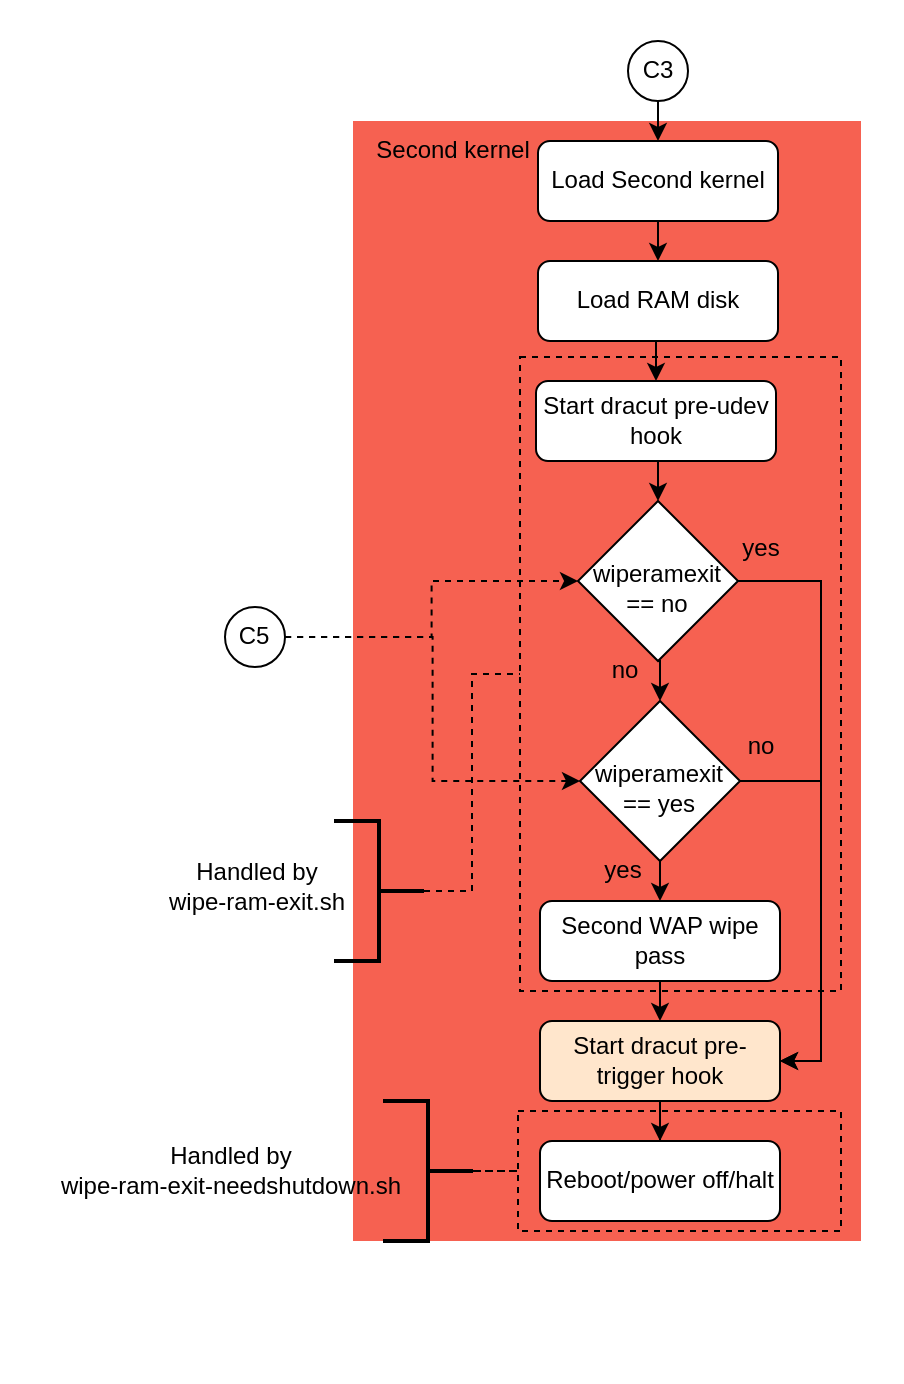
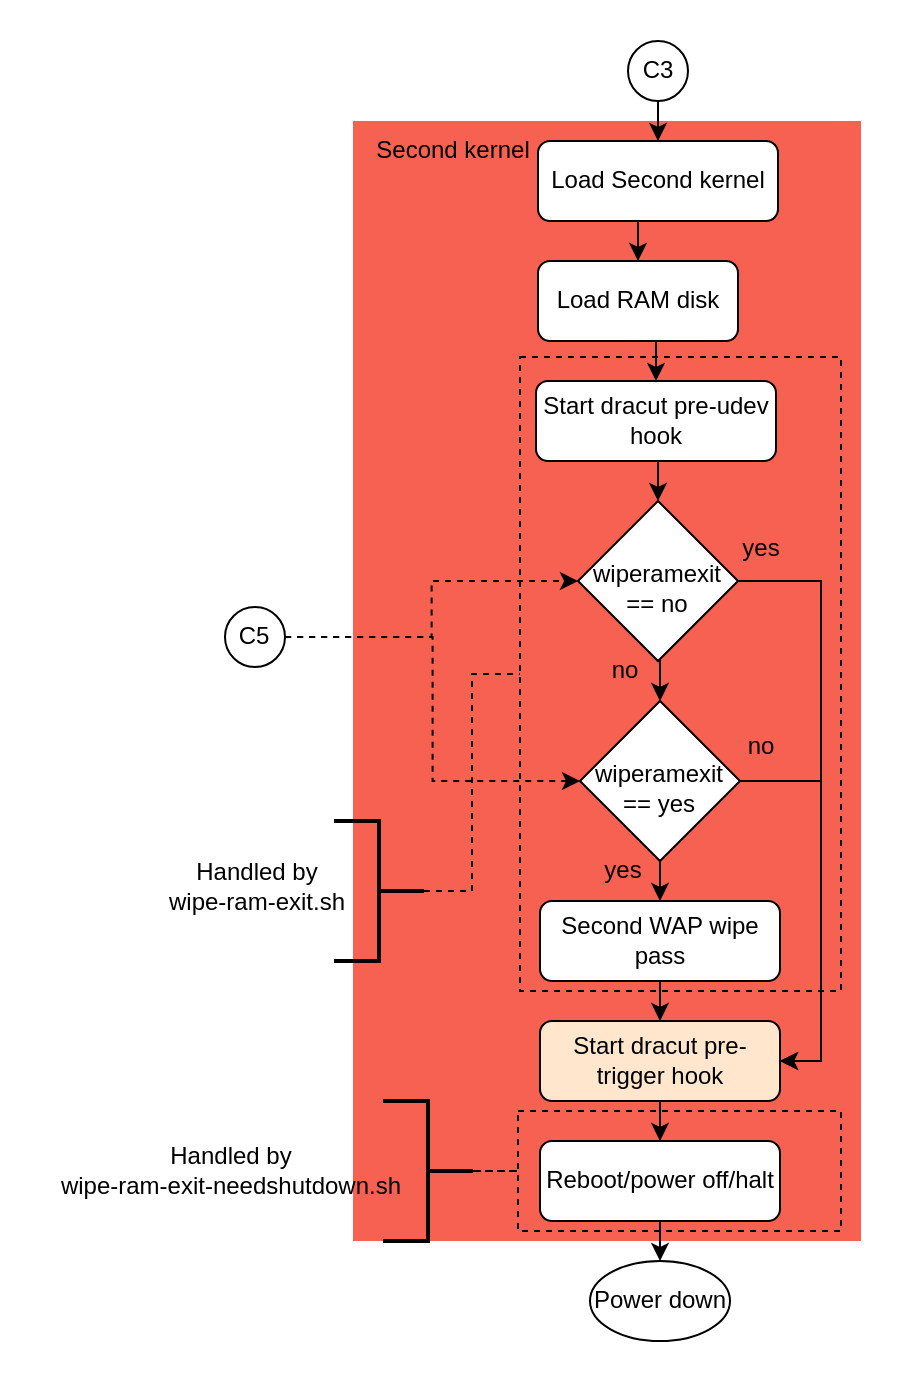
  <mxCell id="0" />
  <mxCell id="1" parent="0" />
  <mxCell id="2" value="" style="rounded=0;whiteSpace=wrap;html=1;strokeColor=none;fillColor=light-dark(#f66151, #ededed);" vertex="1" parent="1"><mxGeometry x="176" y="60" width="254" height="560" as="geometry" /></mxCell>
  <mxCell id="3" value="" style="rounded=0;whiteSpace=wrap;html=1;fillColor=none;dashed=1;" vertex="1" parent="1"><mxGeometry x="258.5" y="555" width="161.5" height="60" as="geometry" /></mxCell>
  <mxCell id="4" value="" style="rounded=0;whiteSpace=wrap;html=1;fillColor=none;dashed=1;" vertex="1" parent="1"><mxGeometry x="259.5" y="178" width="160.5" height="317" as="geometry" /></mxCell>
  <mxCell id="5" style="edgeStyle=orthogonalEdgeStyle;rounded=0;orthogonalLoop=1;jettySize=auto;html=1;exitX=0.5;exitY=1;exitDx=0;exitDy=0;entryX=0.5;entryY=0;entryDx=0;entryDy=0;" edge="1" parent="1" source="6" target="8"><mxGeometry relative="1" as="geometry" /></mxCell>
  <mxCell id="6" value="Load Second kernel" style="rounded=1;whiteSpace=wrap;html=1;fontSize=12;glass=0;strokeWidth=1;shadow=0;" vertex="1" parent="1"><mxGeometry x="268.5" y="70" width="120" height="40" as="geometry" /></mxCell>
  <mxCell id="7" style="edgeStyle=orthogonalEdgeStyle;rounded=0;orthogonalLoop=1;jettySize=auto;html=1;exitX=0.5;exitY=1;exitDx=0;exitDy=0;entryX=0.5;entryY=0;entryDx=0;entryDy=0;" edge="1" parent="1" source="8" target="10"><mxGeometry relative="1" as="geometry" /></mxCell>
- <mxCell id="8" value="Load RAM disk" style="rounded=1;whiteSpace=wrap;html=1;fontSize=12;glass=0;strokeWidth=1;shadow=0;" vertex="1" parent="1"><mxGeometry x="268.5" y="130" width="120" height="40" as="geometry" /></mxCell>
+ <mxCell id="8" value="Load RAM disk" style="rounded=1;whiteSpace=wrap;html=1;fontSize=12;glass=0;strokeWidth=1;shadow=0;" vertex="1" parent="1"><mxGeometry x="268.5" y="130" width="100" height="40" as="geometry" /></mxCell>
  <mxCell id="9" style="edgeStyle=orthogonalEdgeStyle;rounded=0;orthogonalLoop=1;jettySize=auto;html=1;exitX=0.5;exitY=1;exitDx=0;exitDy=0;entryX=0.5;entryY=0;entryDx=0;entryDy=0;" edge="1" parent="1" source="10" target="13"><mxGeometry relative="1" as="geometry" /></mxCell>
  <mxCell id="10" value="Start dracut pre-udev&lt;br&gt;hook" style="rounded=1;whiteSpace=wrap;html=1;fontSize=12;glass=0;strokeWidth=1;shadow=0;" vertex="1" parent="1"><mxGeometry x="267.5" y="190" width="120" height="40" as="geometry" /></mxCell>
  <mxCell id="11" style="edgeStyle=orthogonalEdgeStyle;rounded=0;orthogonalLoop=1;jettySize=auto;html=1;exitX=0.5;exitY=1;exitDx=0;exitDy=0;entryX=0.5;entryY=0;entryDx=0;entryDy=0;" edge="1" parent="1" source="13" target="18"><mxGeometry relative="1" as="geometry" /></mxCell>
  <mxCell id="12" style="edgeStyle=orthogonalEdgeStyle;rounded=0;orthogonalLoop=1;jettySize=auto;html=1;entryX=1;entryY=0.5;entryDx=0;entryDy=0;" edge="1" parent="1" source="13" target="24"><mxGeometry relative="1" as="geometry"><Array as="points"><mxPoint x="410" y="290" /><mxPoint x="410" y="530" /></Array></mxGeometry></mxCell>
  <mxCell id="13" value="" style="rhombus;whiteSpace=wrap;html=1;" vertex="1" parent="1"><mxGeometry x="288.5" y="250" width="80" height="80" as="geometry" /></mxCell>
  <mxCell id="14" value="&lt;div&gt;wiperamexit&lt;/div&gt;&lt;div&gt;== no&lt;br&gt;&lt;/div&gt;" style="text;html=1;align=center;verticalAlign=middle;resizable=0;points=[];autosize=1;strokeColor=none;fillColor=none;" vertex="1" parent="1"><mxGeometry x="282.5" y="274" width="90" height="40" as="geometry" /></mxCell>
  <mxCell id="15" style="edgeStyle=orthogonalEdgeStyle;rounded=0;orthogonalLoop=1;jettySize=auto;html=1;exitX=0.5;exitY=1;exitDx=0;exitDy=0;entryX=0.5;entryY=0;entryDx=0;entryDy=0;" edge="1" parent="1" source="18" target="22"><mxGeometry relative="1" as="geometry" /></mxCell>
  <mxCell id="16" style="edgeStyle=orthogonalEdgeStyle;rounded=0;orthogonalLoop=1;jettySize=auto;html=1;entryX=1;entryY=0.5;entryDx=0;entryDy=0;" edge="1" parent="1" source="18" target="24"><mxGeometry relative="1" as="geometry"><mxPoint x="576" y="460" as="targetPoint" /><Array as="points"><mxPoint x="410" y="390" /><mxPoint x="410" y="530" /></Array></mxGeometry></mxCell>
  <mxCell id="17" style="edgeStyle=orthogonalEdgeStyle;rounded=0;orthogonalLoop=1;jettySize=auto;html=1;exitX=0;exitY=0.5;exitDx=0;exitDy=0;entryX=1;entryY=0.5;entryDx=0;entryDy=0;startArrow=classic;startFill=1;endArrow=none;dashed=1;" edge="1" parent="1" source="18" target="41"><mxGeometry relative="1" as="geometry" /></mxCell>
  <mxCell id="18" value="" style="rhombus;whiteSpace=wrap;html=1;" vertex="1" parent="1"><mxGeometry x="289.5" y="350" width="80" height="80" as="geometry" /></mxCell>
  <mxCell id="19" value="&lt;div&gt;wiperamexit&lt;/div&gt;&lt;div&gt;== yes&lt;/div&gt;" style="text;html=1;align=center;verticalAlign=middle;resizable=0;points=[];autosize=1;strokeColor=none;fillColor=none;" vertex="1" parent="1"><mxGeometry x="283.5" y="374" width="90" height="40" as="geometry" /></mxCell>
  <mxCell id="20" value="no" style="text;html=1;align=center;verticalAlign=middle;resizable=0;points=[];autosize=1;strokeColor=none;fillColor=none;" vertex="1" parent="1"><mxGeometry x="292" y="320" width="40" height="30" as="geometry" /></mxCell>
  <mxCell id="21" style="edgeStyle=orthogonalEdgeStyle;rounded=0;orthogonalLoop=1;jettySize=auto;html=1;exitX=0.5;exitY=1;exitDx=0;exitDy=0;entryX=0.5;entryY=0;entryDx=0;entryDy=0;" edge="1" parent="1" source="22" target="24"><mxGeometry relative="1" as="geometry" /></mxCell>
  <mxCell id="22" value="Second WAP wipe pass" style="rounded=1;whiteSpace=wrap;html=1;fontSize=12;glass=0;strokeWidth=1;shadow=0;" vertex="1" parent="1"><mxGeometry x="269.5" y="450" width="120" height="40" as="geometry" /></mxCell>
  <mxCell id="23" value="" style="edgeStyle=orthogonalEdgeStyle;rounded=0;orthogonalLoop=1;jettySize=auto;html=1;" edge="1" parent="1" source="24" target="27"><mxGeometry relative="1" as="geometry" /></mxCell>
  <mxCell id="24" value="Start dracut pre-trigger hook" style="rounded=1;whiteSpace=wrap;html=1;fontSize=12;glass=0;strokeWidth=1;shadow=0;fillColor=#ffe6cc;" vertex="1" parent="1"><mxGeometry x="269.5" y="510" width="120" height="40" as="geometry" /></mxCell>
+ <mxCell id="25" value="Power down" style="ellipse;whiteSpace=wrap;html=1;" vertex="1" parent="1"><mxGeometry x="294.5" y="630" width="70" height="40" as="geometry" /></mxCell>
+ <mxCell id="26" style="edgeStyle=orthogonalEdgeStyle;rounded=0;orthogonalLoop=1;jettySize=auto;html=1;exitX=0.5;exitY=1;exitDx=0;exitDy=0;entryX=0.5;entryY=0;entryDx=0;entryDy=0;" edge="1" parent="1" source="27" target="25"><mxGeometry relative="1" as="geometry" /></mxCell>
  <mxCell id="27" value="Reboot/power off/halt" style="rounded=1;whiteSpace=wrap;html=1;fontSize=12;glass=0;strokeWidth=1;shadow=0;" vertex="1" parent="1"><mxGeometry x="269.5" y="570" width="120" height="40" as="geometry" /></mxCell>
  <mxCell id="28" value="yes" style="text;html=1;align=center;verticalAlign=middle;resizable=0;points=[];autosize=1;strokeColor=none;fillColor=none;" vertex="1" parent="1"><mxGeometry x="291" y="420" width="40" height="30" as="geometry" /></mxCell>
  <mxCell id="29" style="edgeStyle=orthogonalEdgeStyle;rounded=0;orthogonalLoop=1;jettySize=auto;html=1;exitX=0.5;exitY=1;exitDx=0;exitDy=0;entryX=0.5;entryY=0;entryDx=0;entryDy=0;" edge="1" parent="1" source="30" target="6"><mxGeometry relative="1" as="geometry" /></mxCell>
  <mxCell id="30" value="C3" style="ellipse;whiteSpace=wrap;html=1;aspect=fixed;" vertex="1" parent="1"><mxGeometry x="313.5" y="20" width="30" height="30" as="geometry" /></mxCell>
  <mxCell id="31" value="Second kernel" style="text;html=1;align=center;verticalAlign=middle;resizable=0;points=[];autosize=1;strokeColor=none;fillColor=none;" vertex="1" parent="1"><mxGeometry x="176" y="60" width="100" height="30" as="geometry" /></mxCell>
  <mxCell id="32" style="edgeStyle=orthogonalEdgeStyle;rounded=0;orthogonalLoop=1;jettySize=auto;html=1;exitX=0;exitY=0.5;exitDx=0;exitDy=0;exitPerimeter=0;entryX=0;entryY=0.5;entryDx=0;entryDy=0;dashed=1;endArrow=none;startFill=0;" edge="1" parent="1" source="33" target="4"><mxGeometry relative="1" as="geometry" /></mxCell>
  <mxCell id="33" value="" style="strokeWidth=2;html=1;shape=mxgraph.flowchart.annotation_2;align=left;labelPosition=right;pointerEvents=1;rotation=-180;" vertex="1" parent="1"><mxGeometry x="166.5" y="410" width="45" height="70" as="geometry" /></mxCell>
  <mxCell id="34" value="Handled by&lt;br&gt;wipe-ram-exit.sh" style="text;html=1;align=center;verticalAlign=middle;resizable=0;points=[];autosize=1;strokeColor=none;fillColor=none;" vertex="1" parent="1"><mxGeometry x="72.5" y="422.5" width="110" height="40" as="geometry" /></mxCell>
  <mxCell id="35" style="edgeStyle=orthogonalEdgeStyle;rounded=0;orthogonalLoop=1;jettySize=auto;html=1;entryX=0;entryY=0.5;entryDx=0;entryDy=0;dashed=1;endArrow=none;startFill=0;" edge="1" parent="1" source="36" target="3"><mxGeometry relative="1" as="geometry" /></mxCell>
  <mxCell id="36" value="" style="strokeWidth=2;html=1;shape=mxgraph.flowchart.annotation_2;align=left;labelPosition=right;pointerEvents=1;rotation=-180;" vertex="1" parent="1"><mxGeometry x="191" y="550" width="45" height="70" as="geometry" /></mxCell>
  <mxCell id="37" value="Handled by&lt;br&gt;wipe-ram-exit-needshutdown.sh" style="text;html=1;align=center;verticalAlign=middle;resizable=0;points=[];autosize=1;strokeColor=none;fillColor=none;" vertex="1" parent="1"><mxGeometry x="20" y="565" width="190" height="40" as="geometry" /></mxCell>
  <mxCell id="38" value="yes" style="text;html=1;align=center;verticalAlign=middle;resizable=0;points=[];autosize=1;strokeColor=none;fillColor=none;" vertex="1" parent="1"><mxGeometry x="360" y="259" width="40" height="30" as="geometry" /></mxCell>
  <mxCell id="39" value="no" style="text;html=1;align=center;verticalAlign=middle;resizable=0;points=[];autosize=1;strokeColor=none;fillColor=none;" vertex="1" parent="1"><mxGeometry x="360" y="358" width="40" height="30" as="geometry" /></mxCell>
  <mxCell id="40" style="edgeStyle=orthogonalEdgeStyle;rounded=0;orthogonalLoop=1;jettySize=auto;html=1;exitX=1;exitY=0.5;exitDx=0;exitDy=0;entryX=0;entryY=0.5;entryDx=0;entryDy=0;dashed=1;" edge="1" parent="1" source="41" target="13"><mxGeometry relative="1" as="geometry" /></mxCell>
  <mxCell id="41" value="C5" style="ellipse;whiteSpace=wrap;html=1;aspect=fixed;" vertex="1" parent="1"><mxGeometry x="112" y="303" width="30" height="30" as="geometry" /></mxCell>
